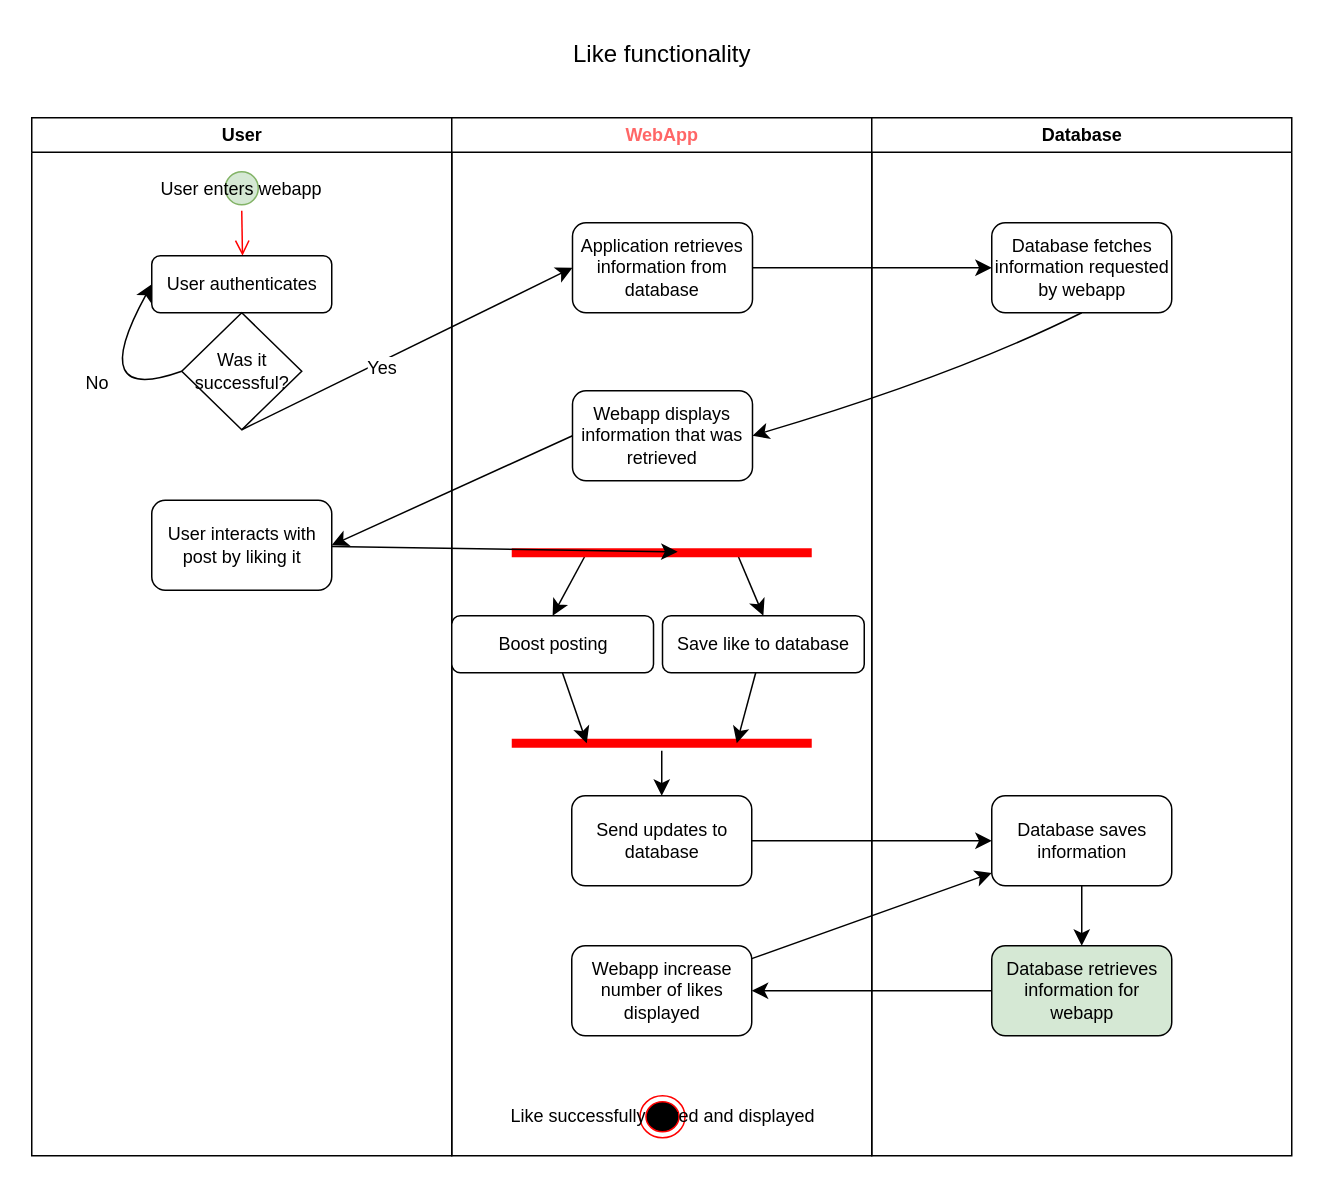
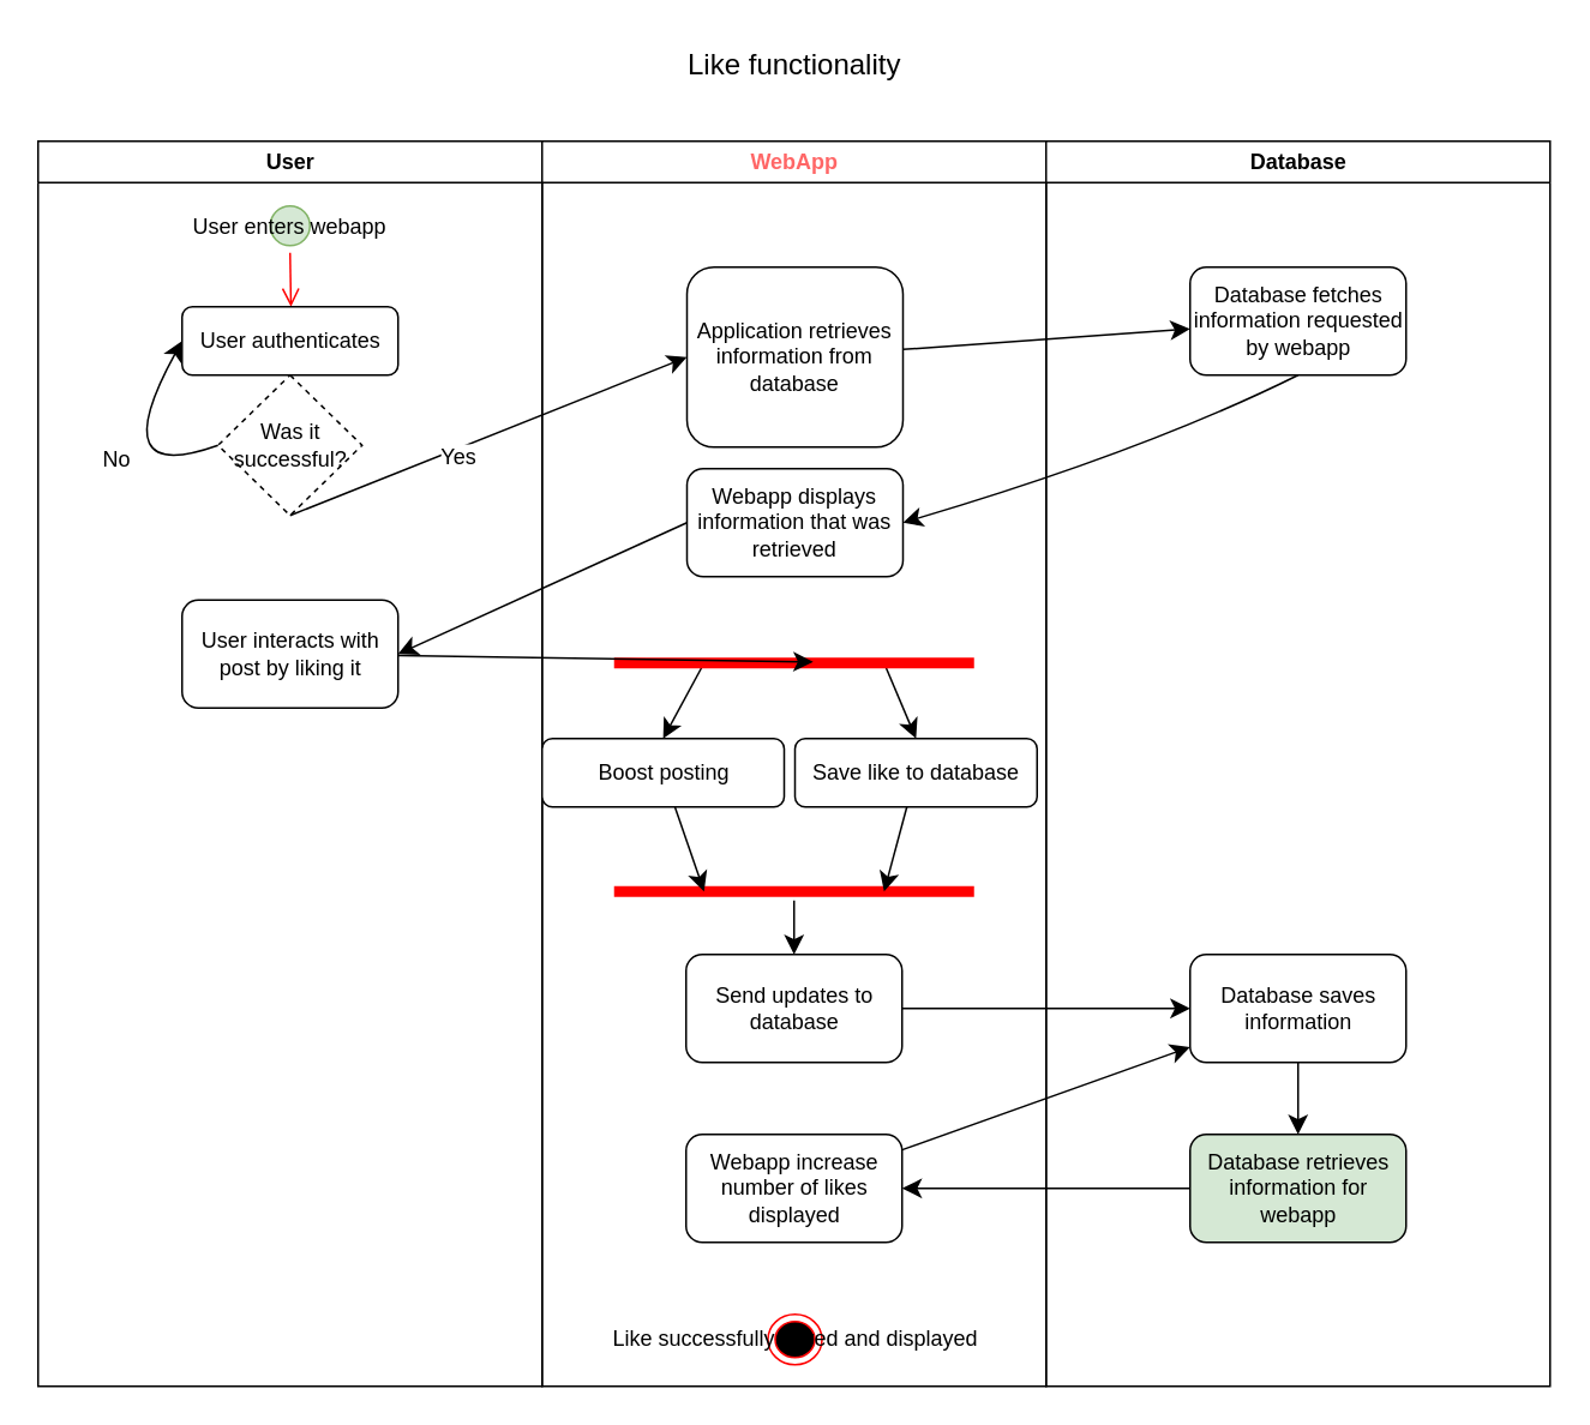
  <mxCell id="0" />
  <mxCell id="1" parent="0" />
  <mxCell id="2" value="User" style="swimlane;whiteSpace=wrap" parent="1" vertex="1"><mxGeometry x="20.5" y="78" width="280" height="692" as="geometry" /></mxCell>
  <mxCell id="3" value="User enters webapp" style="ellipse;shape=startState;fillColor=#d5e8d4;strokeColor=#82b366;" parent="2" vertex="1"><mxGeometry x="125" y="32" width="30" height="30" as="geometry" /></mxCell>
  <mxCell id="4" value="" style="edgeStyle=elbowEdgeStyle;elbow=horizontal;verticalAlign=bottom;endArrow=open;endSize=8;strokeColor=#FF0000;endFill=1;rounded=0;entryX=0.5;entryY=0;entryDx=0;entryDy=0;exitX=0.5;exitY=1;exitDx=0;exitDy=0;" parent="2" source="3" target="6" edge="1"><mxGeometry x="100" y="40" as="geometry"><mxPoint x="140.5" y="110" as="targetPoint" /><mxPoint x="140.5" y="72" as="sourcePoint" /></mxGeometry></mxCell>
  <mxCell id="5" value="" style="edgeStyle=none;curved=1;rounded=0;orthogonalLoop=1;jettySize=auto;html=1;fontSize=12;startSize=8;endSize=8;" edge="1" parent="2" source="11"><mxGeometry relative="1" as="geometry"><mxPoint x="140.5" y="192" as="targetPoint" /></mxGeometry></mxCell>
  <mxCell id="6" value="User authenticates" style="rounded=1;whiteSpace=wrap;html=1;" vertex="1" parent="2"><mxGeometry x="80" y="92" width="120" height="38" as="geometry" /></mxCell>
  <mxCell id="7" value="" style="endArrow=classic;html=1;rounded=0;fontSize=12;startSize=8;endSize=8;curved=1;exitX=0;exitY=0.5;exitDx=0;exitDy=0;entryX=0;entryY=0.5;entryDx=0;entryDy=0;" edge="1" parent="2" source="11" target="6"><mxGeometry width="50" height="50" relative="1" as="geometry"><mxPoint x="95.5" y="222" as="sourcePoint" /><mxPoint x="155.5" y="232" as="targetPoint" /><Array as="points"><mxPoint x="35.5" y="192" /></Array></mxGeometry></mxCell>
  <mxCell id="8" value="No" style="edgeLabel;html=1;align=center;verticalAlign=middle;resizable=0;points=[];fontSize=12;" vertex="1" connectable="0" parent="7"><mxGeometry x="-0.3" y="-12" relative="1" as="geometry"><mxPoint as="offset" /></mxGeometry></mxCell>
  <mxCell id="9" value="User interacts with post by liking it" style="rounded=1;whiteSpace=wrap;html=1;" vertex="1" parent="2"><mxGeometry x="80" y="255" width="120" height="60" as="geometry" /></mxCell>
  <mxCell id="10" value="" style="edgeStyle=none;curved=1;rounded=0;orthogonalLoop=1;jettySize=auto;html=1;fontSize=12;startSize=8;endSize=8;" edge="1" parent="2" source="6" target="11"><mxGeometry relative="1" as="geometry"><mxPoint x="304.5" y="258" as="sourcePoint" /><mxPoint x="305" y="320" as="targetPoint" /></mxGeometry></mxCell>
- <mxCell id="11" value="Was it successful?" style="rhombus;whiteSpace=wrap;html=1;" vertex="1" parent="2"><mxGeometry x="100" y="130" width="80" height="78" as="geometry" /></mxCell>
+ <mxCell id="11" value="Was it successful?" style="rhombus;whiteSpace=wrap;html=1;dashed=1;" vertex="1" parent="2"><mxGeometry x="100" y="130" width="80" height="78" as="geometry" /></mxCell>
  <mxCell id="12" value="WebApp" style="swimlane;whiteSpace=wrap;startSize=23;fontColor=#FF6666;" parent="1" vertex="1"><mxGeometry x="300.5" y="78" width="280" height="692" as="geometry" /></mxCell>
- <mxCell id="13" value="Application retrieves information from database" style="rounded=1;whiteSpace=wrap;html=1;" vertex="1" parent="12"><mxGeometry x="80.5" y="70" width="120" height="60" as="geometry" /></mxCell>
+ <mxCell id="13" value="Application retrieves information from database" style="rounded=1;whiteSpace=wrap;html=1;" vertex="1" parent="12"><mxGeometry x="80.5" y="70" width="120" height="100" as="geometry" /></mxCell>
  <mxCell id="14" value="Webapp displays information that was retrieved" style="rounded=1;whiteSpace=wrap;html=1;" vertex="1" parent="12"><mxGeometry x="80.5" y="182" width="120" height="60" as="geometry" /></mxCell>
  <mxCell id="15" style="edgeStyle=none;curved=1;rounded=0;orthogonalLoop=1;jettySize=auto;html=1;exitX=0.25;exitY=0.5;exitDx=0;exitDy=0;exitPerimeter=0;entryX=0.5;entryY=0;entryDx=0;entryDy=0;fontSize=12;startSize=8;endSize=8;" edge="1" parent="12" source="17" target="18"><mxGeometry relative="1" as="geometry" /></mxCell>
  <mxCell id="16" style="edgeStyle=none;curved=1;rounded=0;orthogonalLoop=1;jettySize=auto;html=1;exitX=0.75;exitY=0.5;exitDx=0;exitDy=0;exitPerimeter=0;entryX=0.5;entryY=0;entryDx=0;entryDy=0;fontSize=12;startSize=8;endSize=8;" edge="1" parent="12" source="17" target="19"><mxGeometry relative="1" as="geometry" /></mxCell>
  <mxCell id="17" value="" style="shape=line;html=1;strokeWidth=6;strokeColor=#ff0000;" vertex="1" parent="12"><mxGeometry x="40" y="285" width="200" height="10" as="geometry" /></mxCell>
  <mxCell id="18" value="Boost posting" style="rounded=1;whiteSpace=wrap;html=1;" vertex="1" parent="12"><mxGeometry y="332" width="134.5" height="38" as="geometry" /></mxCell>
  <mxCell id="19" value="Save like to database" style="rounded=1;whiteSpace=wrap;html=1;" vertex="1" parent="12"><mxGeometry x="140.5" y="332" width="134.5" height="38" as="geometry" /></mxCell>
  <mxCell id="20" value="" style="edgeStyle=none;curved=1;rounded=0;orthogonalLoop=1;jettySize=auto;html=1;fontSize=12;startSize=8;endSize=8;" edge="1" parent="12" source="21" target="22"><mxGeometry relative="1" as="geometry" /></mxCell>
  <mxCell id="21" value="" style="shape=line;html=1;strokeWidth=6;strokeColor=#ff0000;" vertex="1" parent="12"><mxGeometry x="40" y="412" width="200" height="10" as="geometry" /></mxCell>
  <mxCell id="22" value="Send updates to database" style="rounded=1;whiteSpace=wrap;html=1;" vertex="1" parent="12"><mxGeometry x="80" y="452" width="120" height="60" as="geometry" /></mxCell>
  <mxCell id="23" style="edgeStyle=none;curved=1;rounded=0;orthogonalLoop=1;jettySize=auto;html=1;entryX=0.25;entryY=0.5;entryDx=0;entryDy=0;entryPerimeter=0;fontSize=12;startSize=8;endSize=8;" edge="1" parent="12" source="18" target="21"><mxGeometry relative="1" as="geometry" /></mxCell>
  <mxCell id="24" style="edgeStyle=none;curved=1;rounded=0;orthogonalLoop=1;jettySize=auto;html=1;entryX=0.75;entryY=0.5;entryDx=0;entryDy=0;entryPerimeter=0;fontSize=12;startSize=8;endSize=8;" edge="1" parent="12" source="19" target="21"><mxGeometry relative="1" as="geometry" /></mxCell>
  <mxCell id="25" style="edgeStyle=none;curved=1;rounded=0;orthogonalLoop=1;jettySize=auto;html=1;fontSize=12;startSize=8;endSize=8;" edge="1" parent="12" source="26" target="31"><mxGeometry relative="1" as="geometry" /></mxCell>
  <mxCell id="26" value="Webapp increase number of likes displayed" style="whiteSpace=wrap;html=1;rounded=1;" vertex="1" parent="12"><mxGeometry x="80" y="552" width="120" height="60" as="geometry" /></mxCell>
  <mxCell id="27" value="Like successfully saved and displayed" style="ellipse;html=1;shape=endState;fillColor=#000000;strokeColor=#ff0000;" vertex="1" parent="12"><mxGeometry x="125.5" y="652" width="30" height="28" as="geometry" /></mxCell>
  <mxCell id="28" value="Database" style="swimlane;whiteSpace=wrap" parent="1" vertex="1"><mxGeometry x="580.5" y="78" width="280" height="692" as="geometry" /></mxCell>
  <mxCell id="29" value="Database fetches information requested by webapp" style="whiteSpace=wrap;html=1;rounded=1;" vertex="1" parent="28"><mxGeometry x="80" y="70" width="120" height="60" as="geometry" /></mxCell>
  <mxCell id="30" value="" style="edgeStyle=none;curved=1;rounded=0;orthogonalLoop=1;jettySize=auto;html=1;fontSize=12;startSize=8;endSize=8;" edge="1" parent="28" source="31" target="32"><mxGeometry relative="1" as="geometry" /></mxCell>
  <mxCell id="31" value="Database saves information" style="whiteSpace=wrap;html=1;rounded=1;" vertex="1" parent="28"><mxGeometry x="80" y="452" width="120" height="60" as="geometry" /></mxCell>
  <mxCell id="32" value="Database retrieves information for webapp" style="whiteSpace=wrap;html=1;rounded=1;fillColor=#d5e8d4;" vertex="1" parent="28"><mxGeometry x="80" y="552" width="120" height="60" as="geometry" /></mxCell>
  <mxCell id="33" value="Like functionality" style="text;html=1;align=center;verticalAlign=middle;whiteSpace=wrap;rounded=0;fontSize=16;" vertex="1" parent="1"><mxGeometry x="291" y="20" width="300" height="30" as="geometry" /></mxCell>
  <mxCell id="34" value="" style="endArrow=classic;html=1;rounded=0;fontSize=12;startSize=8;endSize=8;curved=1;exitX=0.5;exitY=1;exitDx=0;exitDy=0;entryX=0;entryY=0.5;entryDx=0;entryDy=0;" edge="1" parent="1" source="11" target="13"><mxGeometry width="50" height="50" relative="1" as="geometry"><mxPoint x="216" y="360" as="sourcePoint" /><mxPoint x="266" y="310" as="targetPoint" /></mxGeometry></mxCell>
  <mxCell id="35" value="Yes" style="edgeLabel;html=1;align=center;verticalAlign=middle;resizable=0;points=[];fontSize=12;" vertex="1" connectable="0" parent="34"><mxGeometry x="-0.17" y="-4" relative="1" as="geometry"><mxPoint as="offset" /></mxGeometry></mxCell>
  <mxCell id="36" value="" style="edgeStyle=none;curved=1;rounded=0;orthogonalLoop=1;jettySize=auto;html=1;fontSize=12;startSize=8;endSize=8;" edge="1" parent="1" source="13" target="29"><mxGeometry relative="1" as="geometry" /></mxCell>
  <mxCell id="37" value="" style="endArrow=classic;html=1;rounded=0;fontSize=12;startSize=8;endSize=8;curved=1;exitX=0.5;exitY=1;exitDx=0;exitDy=0;entryX=1;entryY=0.5;entryDx=0;entryDy=0;" edge="1" parent="1" source="29" target="14"><mxGeometry width="50" height="50" relative="1" as="geometry"><mxPoint x="666" y="430" as="sourcePoint" /><mxPoint x="716" y="380" as="targetPoint" /><Array as="points"><mxPoint x="636" y="250" /></Array></mxGeometry></mxCell>
  <mxCell id="38" value="" style="endArrow=classic;html=1;rounded=0;fontSize=12;startSize=8;endSize=8;curved=1;exitX=0;exitY=0.5;exitDx=0;exitDy=0;entryX=1;entryY=0.5;entryDx=0;entryDy=0;" edge="1" parent="1" source="14" target="9"><mxGeometry width="50" height="50" relative="1" as="geometry"><mxPoint x="316" y="450" as="sourcePoint" /><mxPoint x="366" y="400" as="targetPoint" /></mxGeometry></mxCell>
  <mxCell id="39" value="" style="endArrow=classic;html=1;rounded=0;fontSize=12;startSize=8;endSize=8;curved=1;entryX=0.553;entryY=0.44;entryDx=0;entryDy=0;entryPerimeter=0;" edge="1" parent="1" source="9" target="17"><mxGeometry width="50" height="50" relative="1" as="geometry"><mxPoint x="-3.5" y="372" as="sourcePoint" /><mxPoint x="161" y="520.711" as="targetPoint" /></mxGeometry></mxCell>
  <mxCell id="40" value="" style="edgeStyle=none;curved=1;rounded=0;orthogonalLoop=1;jettySize=auto;html=1;fontSize=12;startSize=8;endSize=8;" edge="1" parent="1" source="22" target="31"><mxGeometry relative="1" as="geometry" /></mxCell>
  <mxCell id="41" value="" style="edgeStyle=none;curved=1;rounded=0;orthogonalLoop=1;jettySize=auto;html=1;fontSize=12;startSize=8;endSize=8;" edge="1" parent="1" source="32" target="26"><mxGeometry relative="1" as="geometry" /></mxCell>
